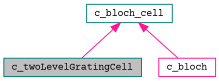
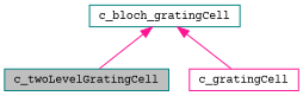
  digraph {
    fontname="Courier Prime"
    node [color=teal fillcolor=white fontname="Courier Prime" fontsize=10 shape=record style=filled]
    edge [color=deeppink dir=back fontname="Courier Prime" fontsize=10 labelfontname=FreeSans labelfontsize=10 style=solid]
    n1 [fillcolor=grey75 fontcolor=black height=0.2 label=c_twoLevelGratingCell width=0.4]
-   n2 [color=deeppink height=0.2 label=c_bloch width=0.4]
-   n3 [height=0.2 label=c_bloch_cell width=0.4]
+   n2 [color=deeppink height=0.2 label=c_gratingCell width=0.4]
+   n3 [height=0.2 label=c_bloch_gratingCell width=0.4]
    n3 -> n1
    n3 -> n2
  }
